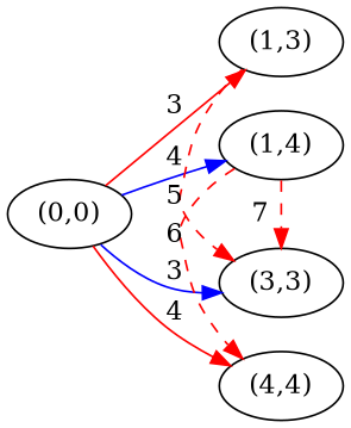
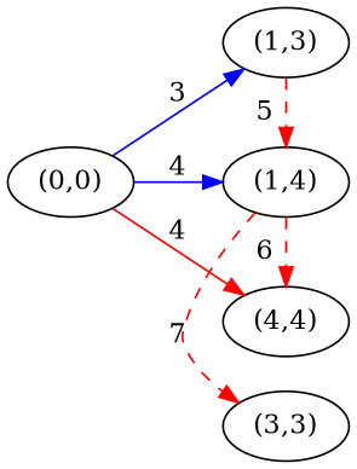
  digraph {
    rankdir=LR
    ranksep=equally
    edge [color=red]
    "(0,0)"
    "(1,3)"
    n3 [label="(1,4)"]
    "(3,3)"
    "(4,4)"
    subgraph sub_1 {
      rank=same
      "(0,0)"
    }
    subgraph sub_2 {
      rank=same
      "(1,3)"
      n3
      "(3,3)"
      "(4,4)"
    }
    subgraph sub_3 {
      rank=same
    }
-   "(0,0)" -> "(1,3)" [label=3]
+   "(0,0)" -> "(1,3)" [color=blue label=3]
    "(0,0)" -> n3 [color=blue label=4]
-   "(0,0)" -> "(3,3)" [color=blue label=3]
    "(0,0)" -> "(4,4)" [label=4]
-   "(1,3)" -> "(3,3)" [label=5 style=dashed]
+   "(1,3)" -> n3 [label=5 style=dashed]
    n3 -> "(3,3)" [label=7 style=dashed]
    n3 -> "(4,4)" [label=6 style=dashed]
  }
